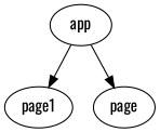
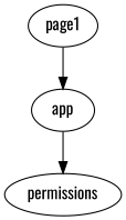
  digraph {
    fontname=Oswald
    package="ru.kode.way.nav09"
    node [fontname=Oswald]
    edge [fontname=Oswald]
    app [type=flow]
    page1
-   permissions [type=schema label=page]
-   app -> page1
+   permissions [type=schema]
+   page1 -> app
    app -> permissions
  }
